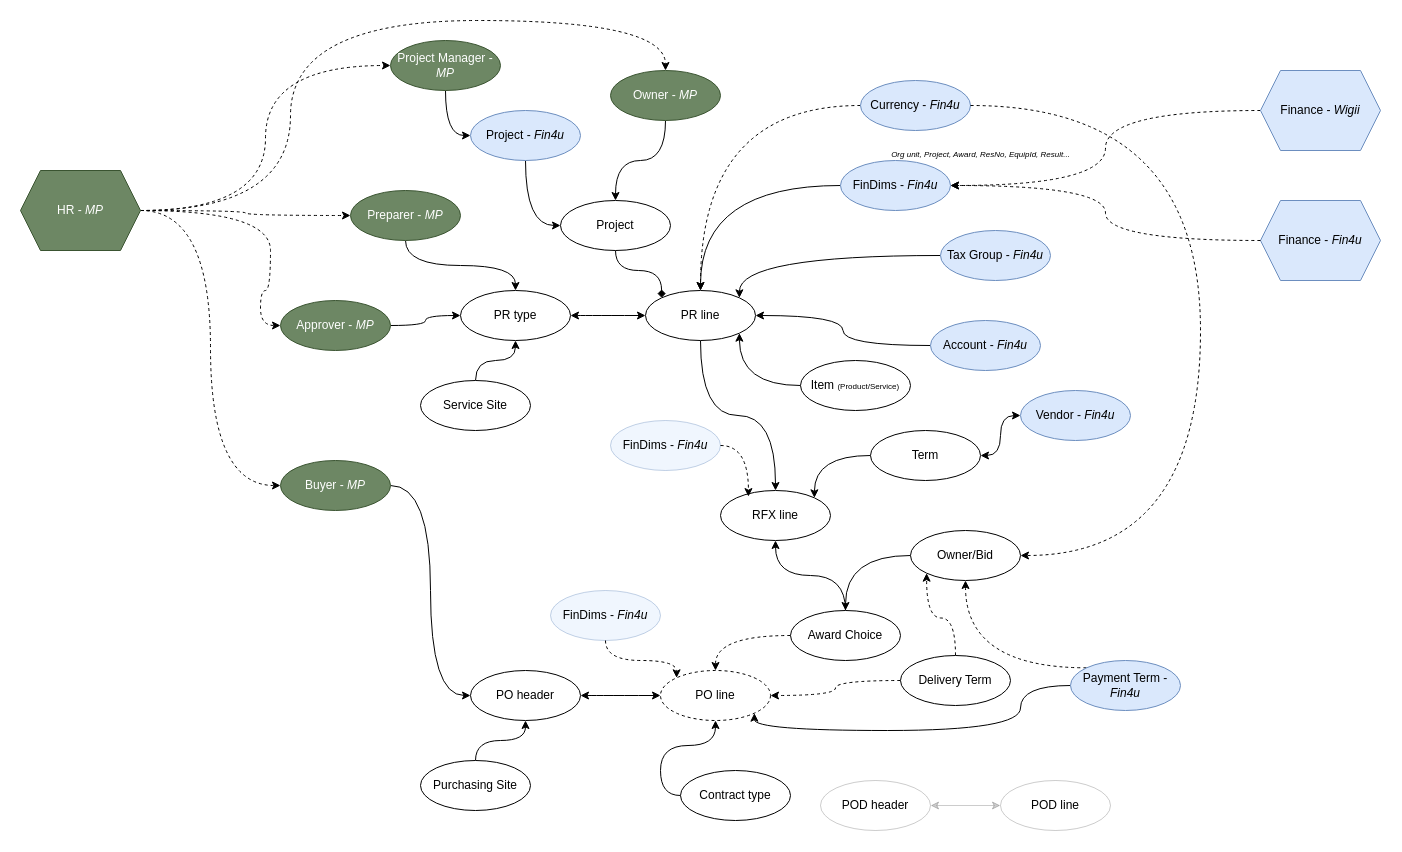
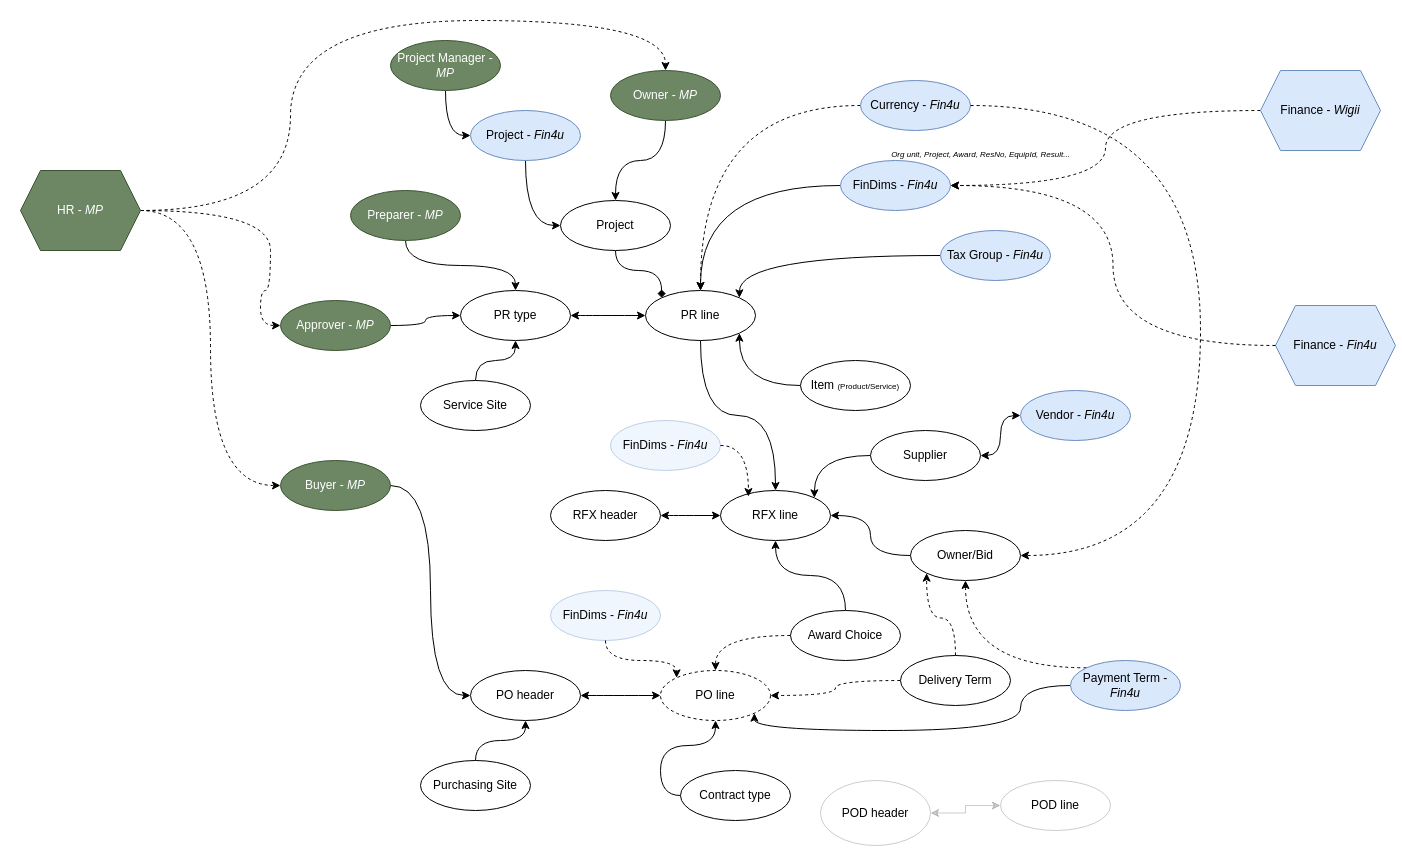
  <mxCell id="0" />
  <mxCell id="1" parent="0" />
  <mxCell id="2" value="" style="edgeStyle=orthogonalEdgeStyle;rounded=0;orthogonalLoop=1;jettySize=auto;html=1;entryX=0;entryY=0.5;entryDx=0;entryDy=0;curved=1;startArrow=classic;startFill=1;" parent="1" source="3" target="5" edge="1"><mxGeometry relative="1" as="geometry" /></mxCell>
  <mxCell id="3" value="PR type" style="ellipse;whiteSpace=wrap;html=1;" parent="1" vertex="1"><mxGeometry x="460" y="290" width="110" height="50" as="geometry" /></mxCell>
  <mxCell id="4" style="edgeStyle=orthogonalEdgeStyle;rounded=0;orthogonalLoop=1;jettySize=auto;html=1;exitX=0.5;exitY=1;exitDx=0;exitDy=0;entryX=0.5;entryY=0;entryDx=0;entryDy=0;curved=1;" parent="1" source="5" target="16" edge="1"><mxGeometry relative="1" as="geometry" /></mxCell>
  <mxCell id="5" value="PR line" style="ellipse;whiteSpace=wrap;html=1;" parent="1" vertex="1"><mxGeometry x="645" y="290" width="110" height="50" as="geometry" /></mxCell>
  <mxCell id="6" style="edgeStyle=orthogonalEdgeStyle;rounded=0;orthogonalLoop=1;jettySize=auto;html=1;curved=1;" parent="1" source="45" target="5" edge="1"><mxGeometry relative="1" as="geometry" /></mxCell>
  <mxCell id="7" style="edgeStyle=orthogonalEdgeStyle;rounded=0;orthogonalLoop=1;jettySize=auto;html=1;entryX=0.5;entryY=0;entryDx=0;entryDy=0;curved=1;" parent="1" source="8" target="3" edge="1"><mxGeometry relative="1" as="geometry" /></mxCell>
  <mxCell id="8" value="Preparer - &lt;i&gt;MP&lt;/i&gt;" style="ellipse;whiteSpace=wrap;html=1;fillColor=#6d8764;strokeColor=#3A5431;fontColor=#ffffff;" parent="1" vertex="1"><mxGeometry x="350" y="190" width="110" height="50" as="geometry" /></mxCell>
  <mxCell id="9" style="edgeStyle=orthogonalEdgeStyle;rounded=0;orthogonalLoop=1;jettySize=auto;html=1;entryX=0.5;entryY=1;entryDx=0;entryDy=0;curved=1;" parent="1" source="10" target="3" edge="1"><mxGeometry relative="1" as="geometry" /></mxCell>
  <mxCell id="10" value="Service Site" style="ellipse;whiteSpace=wrap;html=1;" parent="1" vertex="1"><mxGeometry x="420" y="380" width="110" height="50" as="geometry" /></mxCell>
  <mxCell id="11" style="edgeStyle=orthogonalEdgeStyle;rounded=0;orthogonalLoop=1;jettySize=auto;html=1;entryX=1;entryY=1;entryDx=0;entryDy=0;elbow=vertical;curved=1;" parent="1" source="12" target="5" edge="1"><mxGeometry relative="1" as="geometry" /></mxCell>
  <mxCell id="12" value="Item &lt;font style=&quot;font-size: 8px;&quot;&gt;(Product/Service)&lt;/font&gt;" style="ellipse;whiteSpace=wrap;html=1;" parent="1" vertex="1"><mxGeometry x="800" y="360" width="110" height="50" as="geometry" /></mxCell>
  <mxCell id="13" style="edgeStyle=orthogonalEdgeStyle;rounded=0;orthogonalLoop=1;jettySize=auto;html=1;exitX=0;exitY=0.5;exitDx=0;exitDy=0;entryX=1;entryY=0;entryDx=0;entryDy=0;curved=1;" parent="1" source="43" target="5" edge="1"><mxGeometry relative="1" as="geometry" /></mxCell>
+ <mxCell id="14" style="edgeStyle=orthogonalEdgeStyle;rounded=0;orthogonalLoop=1;jettySize=auto;html=1;entryX=0;entryY=0.5;entryDx=0;entryDy=0;curved=1;startArrow=classic;startFill=1;" parent="1" source="15" target="16" edge="1"><mxGeometry relative="1" as="geometry" /></mxCell>
+ <mxCell id="15" value="RFX header" style="ellipse;whiteSpace=wrap;html=1;" parent="1" vertex="1"><mxGeometry x="550" y="490" width="110" height="50" as="geometry" /></mxCell>
  <mxCell id="16" value="RFX line" style="ellipse;whiteSpace=wrap;html=1;" parent="1" vertex="1"><mxGeometry x="720" y="490" width="110" height="50" as="geometry" /></mxCell>
  <mxCell id="17" style="edgeStyle=orthogonalEdgeStyle;rounded=0;orthogonalLoop=1;jettySize=auto;html=1;entryX=1;entryY=0;entryDx=0;entryDy=0;curved=1;" parent="1" source="18" target="16" edge="1"><mxGeometry relative="1" as="geometry" /></mxCell>
- <mxCell id="18" value="Term" style="ellipse;whiteSpace=wrap;html=1;" parent="1" vertex="1"><mxGeometry x="870" y="430" width="110" height="50" as="geometry" /></mxCell>
+ <mxCell id="18" value="Supplier" style="ellipse;whiteSpace=wrap;html=1;" parent="1" vertex="1"><mxGeometry x="870" y="430" width="110" height="50" as="geometry" /></mxCell>
  <mxCell id="19" style="edgeStyle=orthogonalEdgeStyle;rounded=0;orthogonalLoop=1;jettySize=auto;html=1;entryX=1;entryY=0.5;entryDx=0;entryDy=0;curved=1;startArrow=classic;startFill=1;" parent="1" source="20" target="18" edge="1"><mxGeometry relative="1" as="geometry" /></mxCell>
  <mxCell id="20" value="Vendor - &lt;i&gt;Fin4u&lt;/i&gt;" style="ellipse;whiteSpace=wrap;html=1;fillColor=#dae8fc;strokeColor=#6c8ebf;" parent="1" vertex="1"><mxGeometry x="1020" y="390" width="110" height="50" as="geometry" /></mxCell>
- <mxCell id="21" style="edgeStyle=orthogonalEdgeStyle;rounded=0;orthogonalLoop=1;jettySize=auto;html=1;curved=1;" parent="1" source="22" target="31" edge="1"><mxGeometry relative="1" as="geometry" /></mxCell>
+ <mxCell id="21" style="edgeStyle=orthogonalEdgeStyle;rounded=0;orthogonalLoop=1;jettySize=auto;html=1;curved=1;" parent="1" source="22" target="16" edge="1"><mxGeometry relative="1" as="geometry" /></mxCell>
  <mxCell id="22" value="Owner/Bid" style="ellipse;whiteSpace=wrap;html=1;" parent="1" vertex="1"><mxGeometry x="910" y="530" width="110" height="50" as="geometry" /></mxCell>
  <mxCell id="23" style="edgeStyle=orthogonalEdgeStyle;rounded=0;orthogonalLoop=1;jettySize=auto;html=1;entryX=0;entryY=1;entryDx=0;entryDy=0;curved=1;dashed=1;" parent="1" source="25" target="22" edge="1"><mxGeometry relative="1" as="geometry" /></mxCell>
  <mxCell id="24" style="edgeStyle=orthogonalEdgeStyle;rounded=0;orthogonalLoop=1;jettySize=auto;html=1;curved=1;dashed=1;" parent="1" source="25" target="34" edge="1"><mxGeometry relative="1" as="geometry" /></mxCell>
  <mxCell id="25" value="Delivery Term" style="ellipse;whiteSpace=wrap;html=1;" parent="1" vertex="1"><mxGeometry x="900" y="655" width="110" height="50" as="geometry" /></mxCell>
  <mxCell id="26" style="edgeStyle=orthogonalEdgeStyle;rounded=0;orthogonalLoop=1;jettySize=auto;html=1;exitX=0;exitY=0;exitDx=0;exitDy=0;entryX=0.5;entryY=1;entryDx=0;entryDy=0;curved=1;dashed=1;" parent="1" source="28" target="22" edge="1"><mxGeometry relative="1" as="geometry" /></mxCell>
  <mxCell id="27" style="edgeStyle=orthogonalEdgeStyle;rounded=0;orthogonalLoop=1;jettySize=auto;html=1;entryX=1;entryY=1;entryDx=0;entryDy=0;curved=1;exitX=0;exitY=0.5;exitDx=0;exitDy=0;" parent="1" source="28" target="34" edge="1"><mxGeometry relative="1" as="geometry"><mxPoint x="790" y="730" as="targetPoint" /><mxPoint x="1125" y="710" as="sourcePoint" /><Array as="points"><mxPoint x="1020" y="685" /><mxPoint x="1020" y="730" /><mxPoint x="754" y="730" /></Array></mxGeometry></mxCell>
  <mxCell id="28" value="Payment Term - &lt;i&gt;Fin4u&lt;/i&gt;" style="ellipse;whiteSpace=wrap;html=1;fillColor=#dae8fc;strokeColor=#6c8ebf;" parent="1" vertex="1"><mxGeometry x="1070" y="660" width="110" height="50" as="geometry" /></mxCell>
  <mxCell id="29" style="edgeStyle=orthogonalEdgeStyle;rounded=0;orthogonalLoop=1;jettySize=auto;html=1;entryX=0.5;entryY=1;entryDx=0;entryDy=0;curved=1;" parent="1" source="31" target="16" edge="1"><mxGeometry relative="1" as="geometry" /></mxCell>
  <mxCell id="30" style="edgeStyle=orthogonalEdgeStyle;rounded=0;orthogonalLoop=1;jettySize=auto;html=1;entryX=0.5;entryY=0;entryDx=0;entryDy=0;curved=1;dashed=1;" parent="1" source="31" target="34" edge="1"><mxGeometry relative="1" as="geometry" /></mxCell>
  <mxCell id="31" value="Award Choice" style="ellipse;whiteSpace=wrap;html=1;" parent="1" vertex="1"><mxGeometry x="790" y="610" width="110" height="50" as="geometry" /></mxCell>
  <mxCell id="32" style="edgeStyle=orthogonalEdgeStyle;rounded=0;orthogonalLoop=1;jettySize=auto;html=1;curved=1;startArrow=classic;startFill=1;" parent="1" source="33" target="34" edge="1"><mxGeometry relative="1" as="geometry" /></mxCell>
  <mxCell id="33" value="PO header" style="ellipse;whiteSpace=wrap;html=1;" parent="1" vertex="1"><mxGeometry x="470" y="670" width="110" height="50" as="geometry" /></mxCell>
  <mxCell id="34" value="PO line" style="ellipse;whiteSpace=wrap;html=1;dashed=1;" parent="1" vertex="1"><mxGeometry x="660" y="670" width="110" height="50" as="geometry" /></mxCell>
  <mxCell id="35" style="edgeStyle=orthogonalEdgeStyle;rounded=0;orthogonalLoop=1;jettySize=auto;html=1;entryX=0;entryY=0;entryDx=0;entryDy=0;curved=1;endArrow=diamond;" parent="1" source="36" target="5" edge="1"><mxGeometry relative="1" as="geometry" /></mxCell>
  <mxCell id="36" value="Project" style="ellipse;whiteSpace=wrap;html=1;" parent="1" vertex="1"><mxGeometry x="560" y="200" width="110" height="50" as="geometry" /></mxCell>
  <mxCell id="37" style="edgeStyle=orthogonalEdgeStyle;rounded=0;orthogonalLoop=1;jettySize=auto;html=1;entryX=0;entryY=0.5;entryDx=0;entryDy=0;curved=1;" parent="1" source="38" target="78" edge="1"><mxGeometry relative="1" as="geometry" /></mxCell>
  <mxCell id="38" value="Project Manager - &lt;i&gt;MP&lt;/i&gt;" style="ellipse;whiteSpace=wrap;html=1;fillColor=#6d8764;strokeColor=#3A5431;fontColor=#ffffff;" parent="1" vertex="1"><mxGeometry x="390" y="40" width="110" height="50" as="geometry" /></mxCell>
  <mxCell id="39" style="edgeStyle=orthogonalEdgeStyle;rounded=0;orthogonalLoop=1;jettySize=auto;html=1;exitX=0.5;exitY=1;exitDx=0;exitDy=0;curved=1;" parent="1" source="40" target="36" edge="1"><mxGeometry relative="1" as="geometry" /></mxCell>
  <mxCell id="40" value="Owner - &lt;i&gt;MP&lt;/i&gt;" style="ellipse;whiteSpace=wrap;html=1;fillColor=#6d8764;strokeColor=#3A5431;fontColor=#ffffff;" parent="1" vertex="1"><mxGeometry x="610" y="70" width="110" height="50" as="geometry" /></mxCell>
  <mxCell id="41" style="edgeStyle=orthogonalEdgeStyle;rounded=0;orthogonalLoop=1;jettySize=auto;html=1;curved=1;" parent="1" source="42" target="3" edge="1"><mxGeometry relative="1" as="geometry" /></mxCell>
  <mxCell id="42" value="Approver - &lt;i&gt;MP&lt;/i&gt;" style="ellipse;whiteSpace=wrap;html=1;fillColor=#6d8764;strokeColor=#3A5431;fontColor=#ffffff;" parent="1" vertex="1"><mxGeometry x="280" y="300" width="110" height="50" as="geometry" /></mxCell>
  <mxCell id="43" value="Tax Group - &lt;i&gt;Fin4u&lt;/i&gt;" style="ellipse;whiteSpace=wrap;html=1;fillColor=#dae8fc;strokeColor=#6c8ebf;" parent="1" vertex="1"><mxGeometry x="940" y="230" width="110" height="50" as="geometry" /></mxCell>
  <mxCell id="44" value="" style="group" parent="1" vertex="1" connectable="0"><mxGeometry x="840" y="140" width="270" height="70" as="geometry" /></mxCell>
  <mxCell id="45" value="FinDims - &lt;i&gt;Fin4u&lt;/i&gt;" style="ellipse;whiteSpace=wrap;html=1;fillColor=#dae8fc;strokeColor=#6c8ebf;" parent="44" vertex="1"><mxGeometry y="20" width="110" height="50" as="geometry" /></mxCell>
  <mxCell id="46" value="&lt;i&gt;&lt;font style=&quot;font-size: 8px;&quot;&gt;Org unit, Project, Award, ResNo, EquipId, Result...&lt;/font&gt;&lt;/i&gt;" style="text;html=1;align=center;verticalAlign=middle;resizable=0;points=[];autosize=1;strokeColor=none;fillColor=none;" parent="44" vertex="1"><mxGeometry x="40" y="-2" width="200" height="30" as="geometry" /></mxCell>
  <mxCell id="47" style="edgeStyle=orthogonalEdgeStyle;rounded=0;orthogonalLoop=1;jettySize=auto;html=1;entryX=0.5;entryY=0;entryDx=0;entryDy=0;curved=1;dashed=1;" parent="1" source="48" target="5" edge="1"><mxGeometry relative="1" as="geometry" /></mxCell>
  <mxCell id="48" value="Currency - &lt;i&gt;Fin4u&lt;/i&gt;" style="ellipse;whiteSpace=wrap;html=1;fillColor=#dae8fc;strokeColor=#6c8ebf;" parent="1" vertex="1"><mxGeometry x="860" y="80" width="110" height="50" as="geometry" /></mxCell>
- <mxCell id="49" style="edgeStyle=orthogonalEdgeStyle;rounded=0;orthogonalLoop=1;jettySize=auto;html=1;curved=1;" parent="1" source="50" target="5" edge="1"><mxGeometry relative="1" as="geometry" /></mxCell>
- <mxCell id="50" value="Account - &lt;i&gt;Fin4u&lt;/i&gt;" style="ellipse;whiteSpace=wrap;html=1;fillColor=#dae8fc;strokeColor=#6c8ebf;" parent="1" vertex="1"><mxGeometry x="930" y="320" width="110" height="50" as="geometry" /></mxCell>
  <mxCell id="51" style="edgeStyle=orthogonalEdgeStyle;rounded=0;orthogonalLoop=1;jettySize=auto;html=1;entryX=0.5;entryY=1;entryDx=0;entryDy=0;curved=1;" parent="1" source="52" target="33" edge="1"><mxGeometry relative="1" as="geometry" /></mxCell>
  <mxCell id="52" value="Purchasing Site" style="ellipse;whiteSpace=wrap;html=1;" parent="1" vertex="1"><mxGeometry x="420" y="760" width="110" height="50" as="geometry" /></mxCell>
  <mxCell id="53" style="edgeStyle=orthogonalEdgeStyle;rounded=0;orthogonalLoop=1;jettySize=auto;html=1;entryX=0;entryY=0.5;entryDx=0;entryDy=0;curved=1;" parent="1" source="54" target="33" edge="1"><mxGeometry relative="1" as="geometry" /></mxCell>
  <mxCell id="54" value="Buyer - &lt;i&gt;MP&lt;/i&gt;" style="ellipse;whiteSpace=wrap;html=1;fillColor=#6d8764;strokeColor=#3A5431;fontColor=#ffffff;" parent="1" vertex="1"><mxGeometry x="280" y="460" width="110" height="50" as="geometry" /></mxCell>
  <mxCell id="55" style="edgeStyle=orthogonalEdgeStyle;rounded=0;orthogonalLoop=1;jettySize=auto;html=1;exitX=0;exitY=0.5;exitDx=0;exitDy=0;entryX=0.5;entryY=1;entryDx=0;entryDy=0;curved=1;" parent="1" source="56" target="34" edge="1"><mxGeometry relative="1" as="geometry" /></mxCell>
  <mxCell id="56" value="Contract type" style="ellipse;whiteSpace=wrap;html=1;" parent="1" vertex="1"><mxGeometry x="680" y="770" width="110" height="50" as="geometry" /></mxCell>
  <mxCell id="57" style="edgeStyle=orthogonalEdgeStyle;rounded=0;orthogonalLoop=1;jettySize=auto;html=1;exitX=1;exitY=0.5;exitDx=0;exitDy=0;entryX=0;entryY=0.5;entryDx=0;entryDy=0;startArrow=classic;startFill=1;opacity=20;" parent="1" source="58" target="59" edge="1"><mxGeometry relative="1" as="geometry" /></mxCell>
- <mxCell id="58" value="POD header" style="ellipse;whiteSpace=wrap;html=1;opacity=20;" parent="1" vertex="1"><mxGeometry x="820" y="780" width="110" height="50" as="geometry" /></mxCell>
+ <mxCell id="58" value="POD header" style="ellipse;whiteSpace=wrap;html=1;opacity=20;" parent="1" vertex="1"><mxGeometry x="820" y="780" width="110" height="65" as="geometry" /></mxCell>
  <mxCell id="59" value="POD line" style="ellipse;whiteSpace=wrap;html=1;opacity=20;" parent="1" vertex="1"><mxGeometry x="1000" y="780" width="110" height="50" as="geometry" /></mxCell>
  <mxCell id="60" style="edgeStyle=orthogonalEdgeStyle;rounded=0;orthogonalLoop=1;jettySize=auto;html=1;exitX=1;exitY=0.5;exitDx=0;exitDy=0;entryX=1;entryY=0.5;entryDx=0;entryDy=0;curved=1;dashed=1;" parent="1" source="48" target="22" edge="1"><mxGeometry relative="1" as="geometry"><Array as="points"><mxPoint x="1200" y="105" /><mxPoint x="1200" y="555" /></Array></mxGeometry></mxCell>
  <mxCell id="61" value="" style="group;opacity=0;" parent="1" vertex="1" connectable="0"><mxGeometry x="610" y="400" width="270" height="70" as="geometry" /></mxCell>
  <mxCell id="62" value="FinDims - &lt;i&gt;Fin4u&lt;/i&gt;" style="ellipse;whiteSpace=wrap;html=1;fillColor=#dae8fc;strokeColor=#6c8ebf;opacity=40;" parent="61" vertex="1"><mxGeometry y="20" width="110" height="50" as="geometry" /></mxCell>
  <mxCell id="63" style="edgeStyle=orthogonalEdgeStyle;rounded=0;orthogonalLoop=1;jettySize=auto;html=1;exitX=1;exitY=0.5;exitDx=0;exitDy=0;entryX=0.254;entryY=0.122;entryDx=0;entryDy=0;dashed=1;curved=1;entryPerimeter=0;" parent="1" source="62" target="16" edge="1"><mxGeometry relative="1" as="geometry" /></mxCell>
  <mxCell id="64" value="" style="group;opacity=0;" parent="1" vertex="1" connectable="0"><mxGeometry x="550" y="570" width="270" height="70" as="geometry" /></mxCell>
  <mxCell id="65" value="FinDims - &lt;i&gt;Fin4u&lt;/i&gt;" style="ellipse;whiteSpace=wrap;html=1;fillColor=#dae8fc;strokeColor=#6c8ebf;opacity=40;" parent="64" vertex="1"><mxGeometry y="20" width="110" height="50" as="geometry" /></mxCell>
  <mxCell id="66" style="edgeStyle=orthogonalEdgeStyle;rounded=0;orthogonalLoop=1;jettySize=auto;html=1;entryX=0;entryY=0;entryDx=0;entryDy=0;dashed=1;curved=1;" parent="1" source="65" target="34" edge="1"><mxGeometry relative="1" as="geometry" /></mxCell>
- <mxCell id="67" style="edgeStyle=orthogonalEdgeStyle;rounded=0;orthogonalLoop=1;jettySize=auto;html=1;exitX=1;exitY=0.5;exitDx=0;exitDy=0;entryX=0;entryY=0.5;entryDx=0;entryDy=0;curved=1;dashed=1;" edge="1" parent="1" source="72" target="8"><mxGeometry relative="1" as="geometry" /></mxCell>
- <mxCell id="68" style="edgeStyle=orthogonalEdgeStyle;rounded=0;orthogonalLoop=1;jettySize=auto;html=1;exitX=1;exitY=0.5;exitDx=0;exitDy=0;entryX=0;entryY=0.5;entryDx=0;entryDy=0;curved=1;dashed=1;" edge="1" parent="1" source="72" target="38"><mxGeometry relative="1" as="geometry" /></mxCell>
  <mxCell id="69" style="edgeStyle=orthogonalEdgeStyle;rounded=0;orthogonalLoop=1;jettySize=auto;html=1;exitX=1;exitY=0.5;exitDx=0;exitDy=0;entryX=0;entryY=0.5;entryDx=0;entryDy=0;curved=1;dashed=1;" edge="1" parent="1" source="72" target="42"><mxGeometry relative="1" as="geometry"><Array as="points"><mxPoint x="270" y="210" /><mxPoint x="270" y="290" /><mxPoint x="260" y="290" /><mxPoint x="260" y="325" /></Array></mxGeometry></mxCell>
  <mxCell id="70" style="edgeStyle=orthogonalEdgeStyle;rounded=0;orthogonalLoop=1;jettySize=auto;html=1;entryX=0.5;entryY=0;entryDx=0;entryDy=0;curved=1;dashed=1;exitX=1;exitY=0.5;exitDx=0;exitDy=0;" edge="1" parent="1" source="72" target="40"><mxGeometry relative="1" as="geometry"><Array as="points"><mxPoint x="290" y="210" /><mxPoint x="290" y="20" /><mxPoint x="665" y="20" /></Array></mxGeometry></mxCell>
  <mxCell id="71" style="edgeStyle=orthogonalEdgeStyle;rounded=0;orthogonalLoop=1;jettySize=auto;html=1;entryX=0;entryY=0.5;entryDx=0;entryDy=0;curved=1;dashed=1;" edge="1" parent="1" source="72" target="54"><mxGeometry relative="1" as="geometry" /></mxCell>
  <mxCell id="72" value="HR - &lt;i&gt;MP&lt;/i&gt;" style="shape=hexagon;perimeter=hexagonPerimeter2;whiteSpace=wrap;html=1;fixedSize=1;fillColor=#6d8764;fontColor=#ffffff;strokeColor=#3A5431;" vertex="1" parent="1"><mxGeometry x="20" y="170" width="120" height="80" as="geometry" /></mxCell>
- <mxCell id="73" value="Finance - &lt;i&gt;Fin4u&lt;/i&gt;" style="shape=hexagon;perimeter=hexagonPerimeter2;whiteSpace=wrap;html=1;fixedSize=1;fillColor=#dae8fc;strokeColor=#6c8ebf;" vertex="1" parent="1"><mxGeometry x="1260" y="200" width="120" height="80" as="geometry" /></mxCell>
+ <mxCell id="73" value="Finance - &lt;i&gt;Fin4u&lt;/i&gt;" style="shape=hexagon;perimeter=hexagonPerimeter2;whiteSpace=wrap;html=1;fixedSize=1;fillColor=#dae8fc;strokeColor=#6c8ebf;" vertex="1" parent="1"><mxGeometry x="1275" y="305" width="120" height="80" as="geometry" /></mxCell>
  <mxCell id="74" style="edgeStyle=orthogonalEdgeStyle;rounded=0;orthogonalLoop=1;jettySize=auto;html=1;exitX=0;exitY=0.5;exitDx=0;exitDy=0;entryX=1;entryY=0.5;entryDx=0;entryDy=0;curved=1;dashed=1;" edge="1" parent="1" source="75" target="45"><mxGeometry relative="1" as="geometry" /></mxCell>
  <mxCell id="75" value="Finance - &lt;i&gt;Wigii&lt;/i&gt;" style="shape=hexagon;perimeter=hexagonPerimeter2;whiteSpace=wrap;html=1;fixedSize=1;fillColor=#dae8fc;strokeColor=#6c8ebf;" vertex="1" parent="1"><mxGeometry x="1260" y="70" width="120" height="80" as="geometry" /></mxCell>
  <mxCell id="76" style="edgeStyle=orthogonalEdgeStyle;rounded=0;orthogonalLoop=1;jettySize=auto;html=1;exitX=0;exitY=0.5;exitDx=0;exitDy=0;entryX=1;entryY=0.5;entryDx=0;entryDy=0;curved=1;dashed=1;" edge="1" parent="1" source="73" target="45"><mxGeometry relative="1" as="geometry" /></mxCell>
  <mxCell id="77" style="edgeStyle=orthogonalEdgeStyle;rounded=0;orthogonalLoop=1;jettySize=auto;html=1;entryX=0;entryY=0.5;entryDx=0;entryDy=0;curved=1;" edge="1" parent="1" source="78" target="36"><mxGeometry relative="1" as="geometry" /></mxCell>
  <mxCell id="78" value="Project - &lt;i&gt;Fin4u&lt;/i&gt;" style="ellipse;whiteSpace=wrap;html=1;fillColor=#dae8fc;strokeColor=#6c8ebf;" vertex="1" parent="1"><mxGeometry x="470" y="110" width="110" height="50" as="geometry" /></mxCell>
